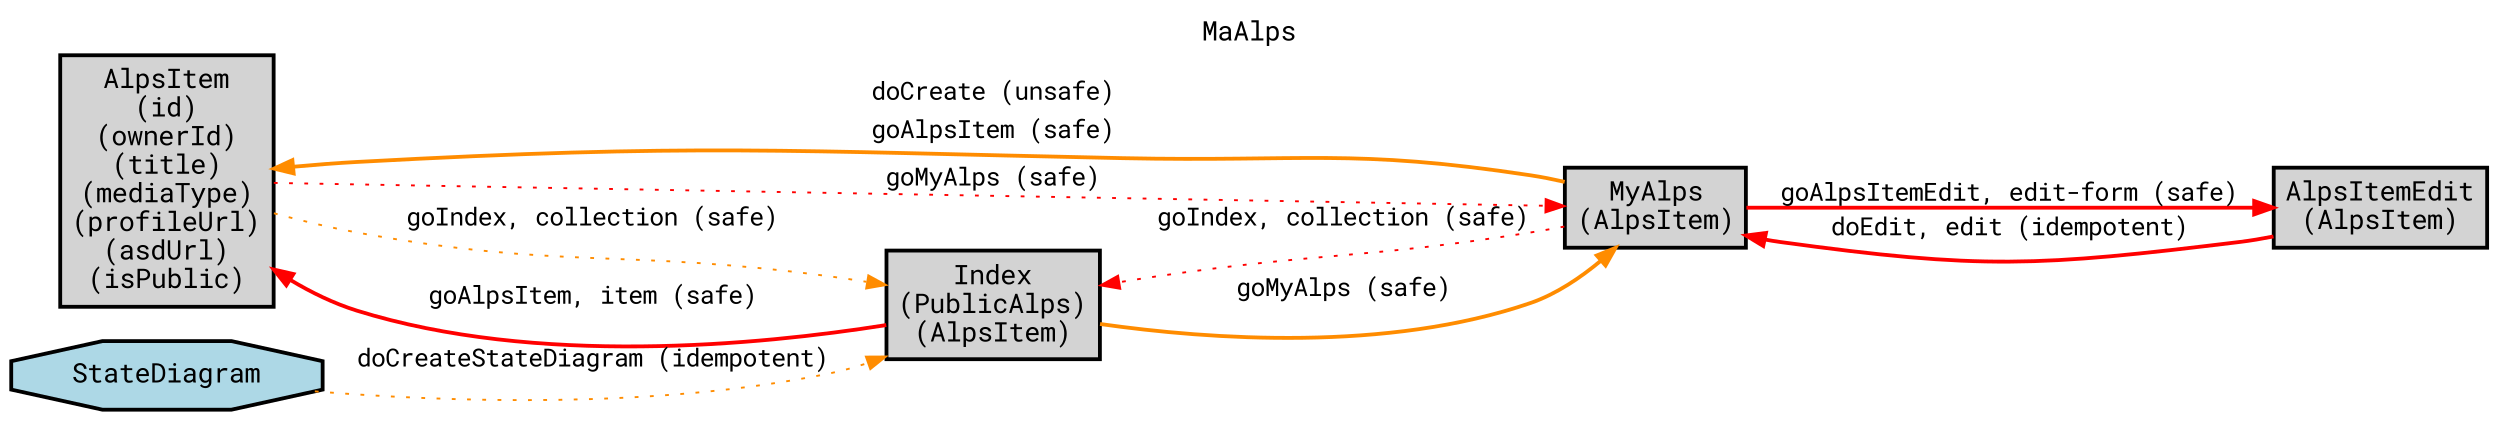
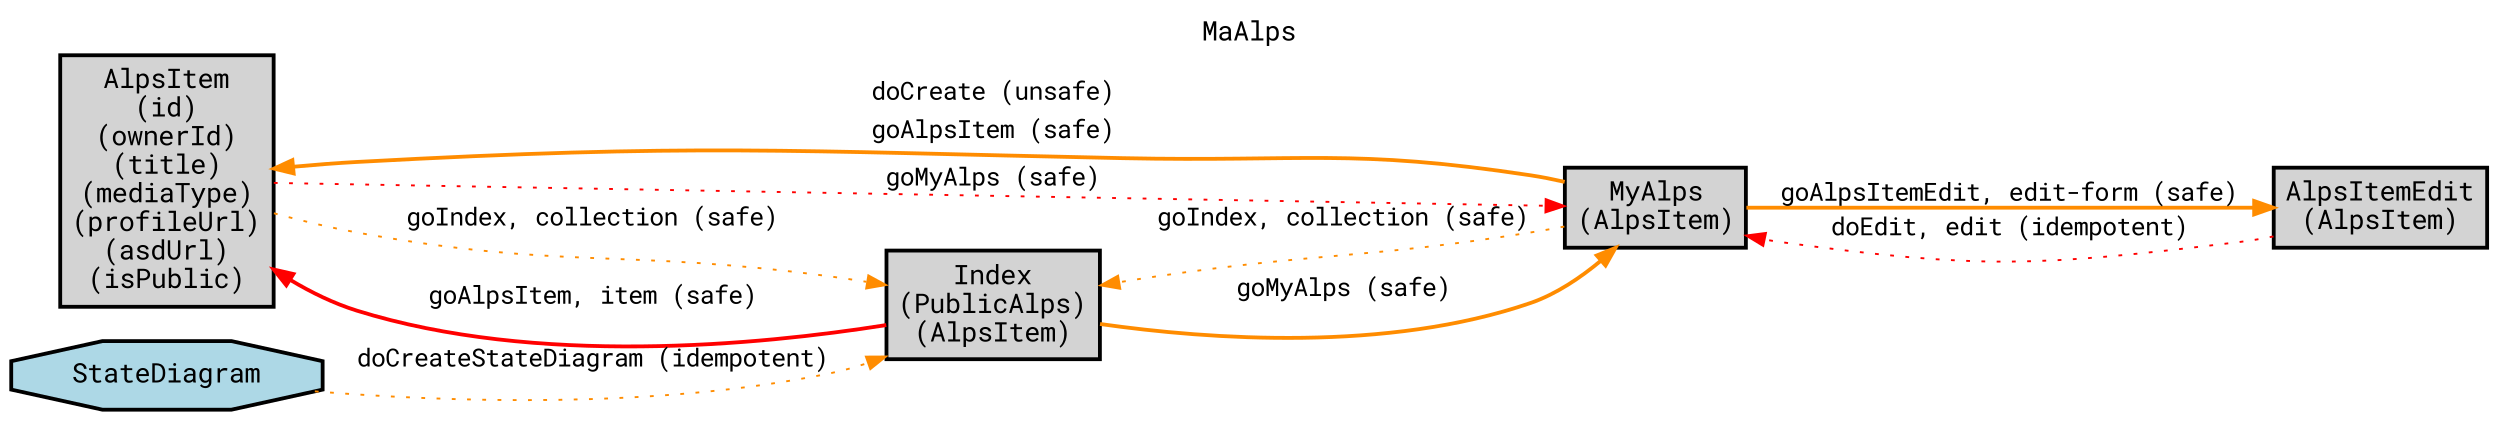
  digraph {
    fontname="Roboto Mono"
    label=MaAlps
    labelloc=t
    rankdir=LR
    node [fillcolor=lightgray fontname="Roboto Mono" margin=0.02 shape=box style="bold,filled"]
    edge [color=darkorange fontname="Roboto Mono" fontsize=13 style=dotted]
    n1 [label=<<table cellspacing="0" cellpadding="5" border="0"><tr><td>AlpsItem<br />(id)<br />(ownerId)<br />(title)<br />(mediaType)<br />(profileUrl)<br />(asdUrl)<br />(isPublic)<br /></td></tr></table>>]
    n2 [label=<<table cellspacing="0" cellpadding="5" border="0"><tr><td>Index<br />(PublicAlps)<br />(AlpsItem)<br /></td></tr></table>>]
    n3 [label=<<table cellspacing="0" cellpadding="5" border="0"><tr><td>MyAlps<br />(AlpsItem)<br /></td></tr></table>>]
    n4 [label=<<table cellspacing="0" cellpadding="5" border="0"><tr><td>AlpsItemEdit<br />(AlpsItem)<br /></td></tr></table>>]
    StateDiagram [fillcolor=lightblue shape=octagon margin=""]
    n1 -> n2 [label="goIndex, collection (safe)"]
    n1 -> n3 [color=red label="goMyAlps (safe)"]
    n2 -> n1 [color=red label="goAlpsItem, item (safe)" style=bold]
    n2 -> n3 [label="goMyAlps (safe)" style=bold]
    n3 -> n1 [label=<<table  border="0"><tr><td align="left" href="docs/unsafe.doCreate.html">doCreate (unsafe)</td></tr><tr><td align="left" href="docs/safe.goAlpsItem.html">goAlpsItem (safe)</td></tr></table>> style=bold]
-   n3 -> n2 [color=red label="goIndex, collection (safe)"]
-   n3 -> n4 [color=red label="goAlpsItemEdit, edit-form (safe)" style=bold]
-   n4 -> n3 [color=red label="doEdit, edit (idempotent)" style=bold]
+   n3 -> n2 [label="goIndex, collection (safe)"]
+   n3 -> n4 [label="goAlpsItemEdit, edit-form (safe)" style=bold]
+   n4 -> n3 [color=red label="doEdit, edit (idempotent)"]
    StateDiagram -> n2 [label="doCreateStateDiagram (idempotent)"]
  }
